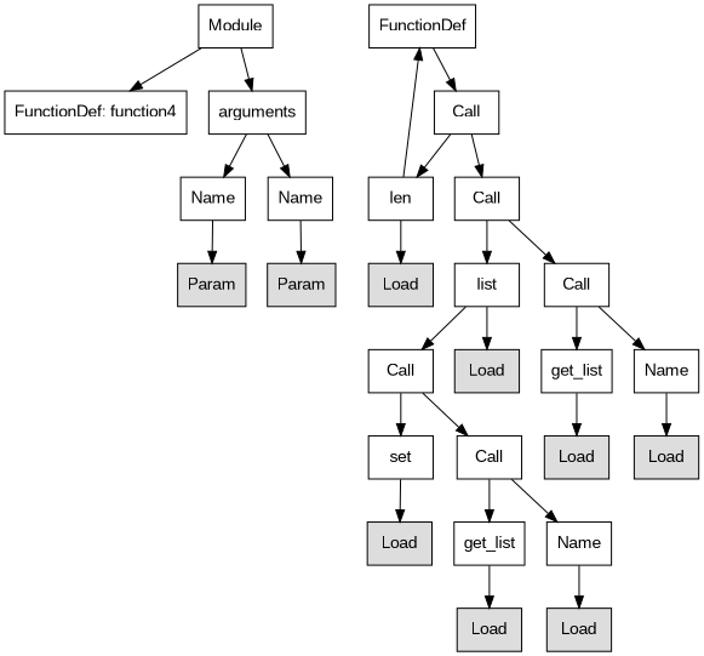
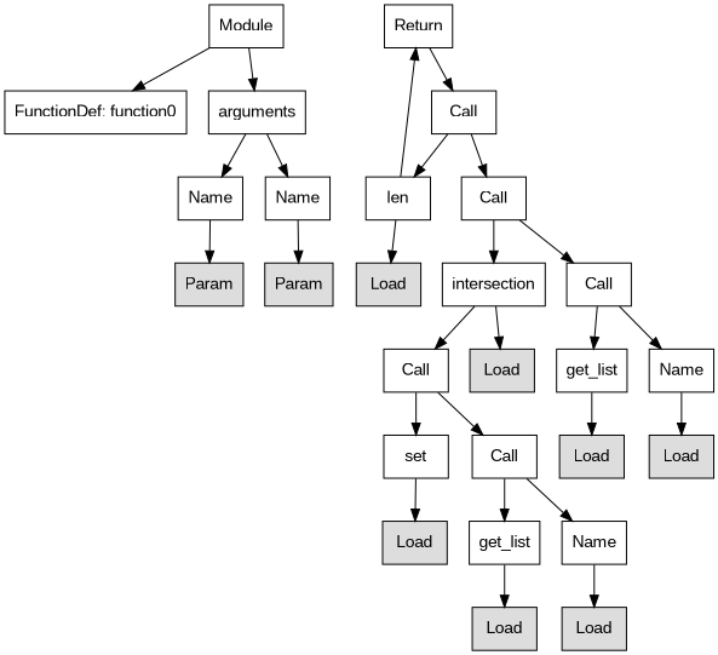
  digraph {
    fontname="Liberation Sans"
    node [fontname="Liberation Sans" shape=rect]
    edge [fontname="Liberation Sans"]
    n1 [label=Module]
-   n2 [label="FunctionDef: function4"]
+   n2 [label="FunctionDef: function0"]
    n3 [label=arguments]
    n4 [label=Name]
    n5 [label=Name]
-   n6 [label=FunctionDef]
+   n6 [label=Return]
    n7 [label=Call]
    n8 [fillcolor="#dddddd" label=Param style=filled]
    n9 [fillcolor="#dddddd" label=Param style=filled]
    n10 [label=len]
    n11 [label=Call]
    n12 [fillcolor="#dddddd" label=Load style=filled]
-   n13 [label=list]
+   n13 [label=intersection]
    n14 [label=Call]
    n15 [label=Call]
    n16 [fillcolor="#dddddd" label=Load style=filled]
    n17 [label=get_list]
    n18 [label=Name]
    n19 [label=set]
    n20 [label=Call]
    n21 [fillcolor="#dddddd" label=Load style=filled]
    n22 [fillcolor="#dddddd" label=Load style=filled]
    n23 [fillcolor="#dddddd" label=Load style=filled]
    n24 [label=get_list]
    n25 [label=Name]
    n26 [fillcolor="#dddddd" label=Load style=filled]
    n27 [fillcolor="#dddddd" label=Load style=filled]
    n1 -> n2
    n1 -> n3
    n3 -> n4
    n3 -> n5
    n4 -> n8
    n5 -> n9
    n6 -> n7
    n7 -> n10
    n7 -> n11
    n10 -> n6
    n10 -> n12
    n11 -> n13
    n11 -> n14
    n13 -> n15
    n13 -> n16
    n14 -> n17
    n14 -> n18
    n15 -> n19
    n15 -> n20
    n17 -> n21
    n18 -> n22
    n19 -> n23
    n20 -> n24
    n20 -> n25
    n24 -> n26
    n25 -> n27
  }
